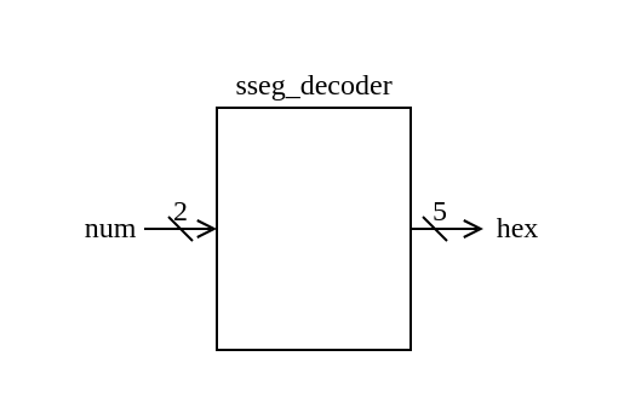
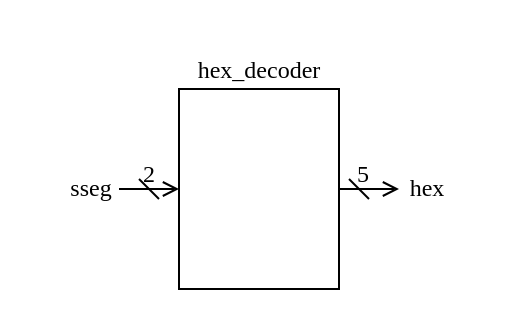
  <mxCell id="0" />
  <mxCell id="1" parent="0" />
  <mxCell id="2" style="edgeStyle=orthogonalEdgeStyle;rounded=0;orthogonalLoop=1;jettySize=auto;html=1;exitX=0;exitY=0.5;exitDx=0;exitDy=0;endArrow=none;startFill=0;startArrow=open;" edge="1" parent="1" source="4"><mxGeometry relative="1" as="geometry"><mxPoint x="59" y="94" as="targetPoint" /></mxGeometry></mxCell>
  <mxCell id="3" style="edgeStyle=orthogonalEdgeStyle;rounded=0;orthogonalLoop=1;jettySize=auto;html=1;exitX=1;exitY=0.5;exitDx=0;exitDy=0;endArrow=open;endFill=0;" edge="1" parent="1" source="4"><mxGeometry relative="1" as="geometry"><mxPoint x="199" y="93.857" as="targetPoint" /></mxGeometry></mxCell>
  <mxCell id="4" value="" style="rounded=0;whiteSpace=wrap;html=1;" vertex="1" parent="1"><mxGeometry x="89" y="44" width="80" height="100" as="geometry" /></mxCell>
- <mxCell id="5" value="sseg_decoder" style="text;html=1;align=center;verticalAlign=middle;resizable=0;points=[];autosize=1;strokeColor=none;fillColor=none;fontFamily=Lucida Console;" vertex="1" parent="1"><mxGeometry x="74" y="20" width="110" height="30" as="geometry" /></mxCell>
+ <mxCell id="5" value="hex_decoder" style="text;html=1;align=center;verticalAlign=middle;resizable=0;points=[];autosize=1;strokeColor=none;fillColor=none;fontFamily=Lucida Console;" vertex="1" parent="1"><mxGeometry x="74" y="20" width="110" height="30" as="geometry" /></mxCell>
  <mxCell id="6" value="" style="endArrow=none;html=1;rounded=0;" edge="1" parent="1"><mxGeometry width="50" height="50" relative="1" as="geometry"><mxPoint x="79" y="99" as="sourcePoint" /><mxPoint x="69" y="89" as="targetPoint" /></mxGeometry></mxCell>
  <mxCell id="7" value="" style="endArrow=none;html=1;rounded=0;" edge="1" parent="1"><mxGeometry width="50" height="50" relative="1" as="geometry"><mxPoint x="184" y="99" as="sourcePoint" /><mxPoint x="174" y="89" as="targetPoint" /></mxGeometry></mxCell>
  <mxCell id="8" value="2" style="text;html=1;align=center;verticalAlign=middle;resizable=0;points=[];autosize=1;strokeColor=none;fillColor=none;fontFamily=Lucida Console;" vertex="1" parent="1"><mxGeometry x="59" y="72" width="30" height="30" as="geometry" /></mxCell>
  <mxCell id="9" value="5" style="text;html=1;align=center;verticalAlign=middle;resizable=0;points=[];autosize=1;strokeColor=none;fillColor=none;fontFamily=Lucida Console;" vertex="1" parent="1"><mxGeometry x="166" y="72" width="30" height="30" as="geometry" /></mxCell>
  <mxCell id="10" value="hex" style="text;html=1;align=center;verticalAlign=middle;resizable=0;points=[];autosize=1;strokeColor=none;fillColor=none;fontFamily=Lucida Console;" vertex="1" parent="1"><mxGeometry x="188" y="79" width="50" height="30" as="geometry" /></mxCell>
- <mxCell id="11" value="num" style="text;html=1;align=center;verticalAlign=middle;resizable=0;points=[];autosize=1;strokeColor=none;fillColor=none;fontFamily=Lucida Console;" vertex="1" parent="1"><mxGeometry x="20" y="79" width="50" height="30" as="geometry" /></mxCell>
+ <mxCell id="11" value="sseg" style="text;html=1;align=center;verticalAlign=middle;resizable=0;points=[];autosize=1;strokeColor=none;fillColor=none;fontFamily=Lucida Console;" vertex="1" parent="1"><mxGeometry x="20" y="79" width="50" height="30" as="geometry" /></mxCell>
